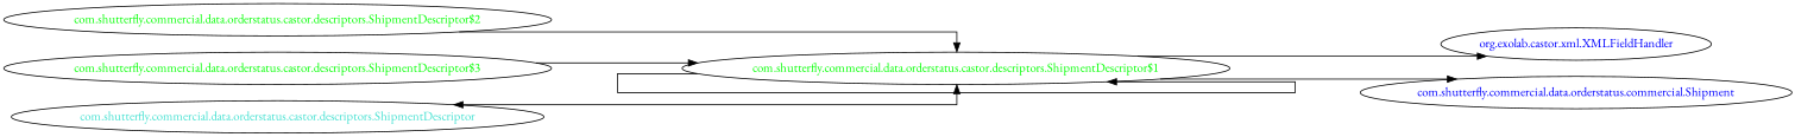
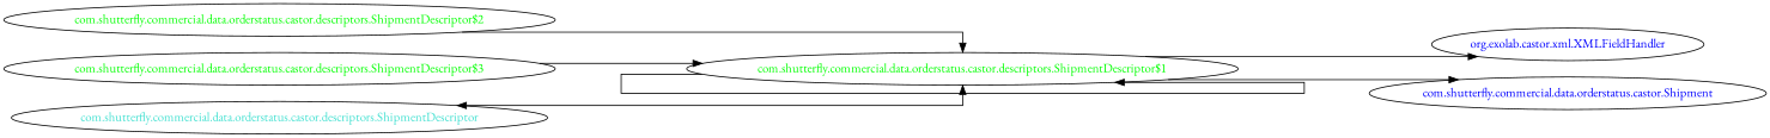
  digraph {
    concentrate=true
    rankdir=LR
    ranksep=2.0
    splines=ortho
    fontname="EB Garamond"
    node [fontcolor=green fontname="EB Garamond"]
    edge [fontname="EB Garamond"]
    "com.shutterfly.commercial.data.orderstatus.castor.descriptors.ShipmentDescriptor$1"
    "org.exolab.castor.xml.XMLFieldHandler" [fontcolor=blue]
-   "com.shutterfly.commercial.data.orderstatus.castor.Shipment" [fontcolor=blue label="com.shutterfly.commercial.data.orderstatus.commercial.Shipment"]
+   "com.shutterfly.commercial.data.orderstatus.castor.Shipment" [fontcolor=blue]
    "com.shutterfly.commercial.data.orderstatus.castor.descriptors.ShipmentDescriptor$2"
    "com.shutterfly.commercial.data.orderstatus.castor.descriptors.ShipmentDescriptor$3"
    "com.shutterfly.commercial.data.orderstatus.castor.descriptors.ShipmentDescriptor" [fontcolor=turquoise]
    "com.shutterfly.commercial.data.orderstatus.castor.descriptors.ShipmentDescriptor$1" -> "com.shutterfly.commercial.data.orderstatus.castor.descriptors.ShipmentDescriptor$1"
    "com.shutterfly.commercial.data.orderstatus.castor.descriptors.ShipmentDescriptor$1" -> "org.exolab.castor.xml.XMLFieldHandler"
    "com.shutterfly.commercial.data.orderstatus.castor.descriptors.ShipmentDescriptor$1" -> "com.shutterfly.commercial.data.orderstatus.castor.Shipment"
    "com.shutterfly.commercial.data.orderstatus.castor.descriptors.ShipmentDescriptor$2" -> "com.shutterfly.commercial.data.orderstatus.castor.descriptors.ShipmentDescriptor$1"
    "com.shutterfly.commercial.data.orderstatus.castor.descriptors.ShipmentDescriptor$3" -> "com.shutterfly.commercial.data.orderstatus.castor.descriptors.ShipmentDescriptor$1"
    "com.shutterfly.commercial.data.orderstatus.castor.descriptors.ShipmentDescriptor" -> "com.shutterfly.commercial.data.orderstatus.castor.descriptors.ShipmentDescriptor$1" [dir=both]
  }
